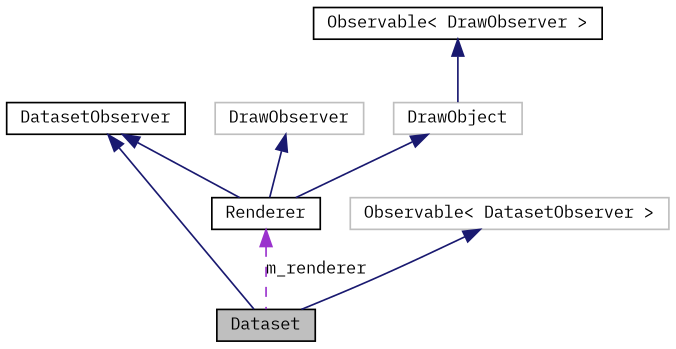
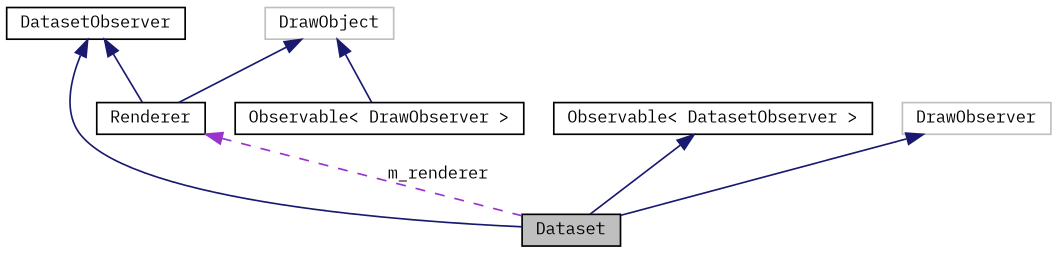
  digraph {
    fontname="IBM Plex Mono"
    node [color=black fontname="IBM Plex Mono" fontsize=10 shape=record]
    edge [color=midnightblue dir=back fontname="IBM Plex Mono" fontsize=10 labelfontname=FreeSans labelfontsize=10 style=solid]
    n1 [fillcolor=grey75 fontcolor=black height=0.2 label=Dataset style=filled width=0.4]
    n2 [height=0.2 label=DatasetObserver width=0.4]
    n3 [height=0.2 label=Renderer width=0.4]
-   n4 [color=grey75 height=0.2 label="Observable\< DatasetObserver \>" width=0.4]
+   n4 [height=0.2 label="Observable\< DatasetObserver \>" width=0.4]
    n5 [color=grey75 height=0.2 label=DrawObserver width=0.4]
    n6 [color=grey75 height=0.2 label=DrawObject width=0.4]
    n7 [height=0.2 label="Observable\< DrawObserver \>" width=0.4]
    n2 -> n1
    n2 -> n3
    n3 -> n1 [color=darkorchid3 label=m_renderer style=dashed]
    n4 -> n1
-   n5 -> n3
+   n5 -> n1
    n6 -> n3
-   n7 -> n6
+   n6 -> n7
  }
